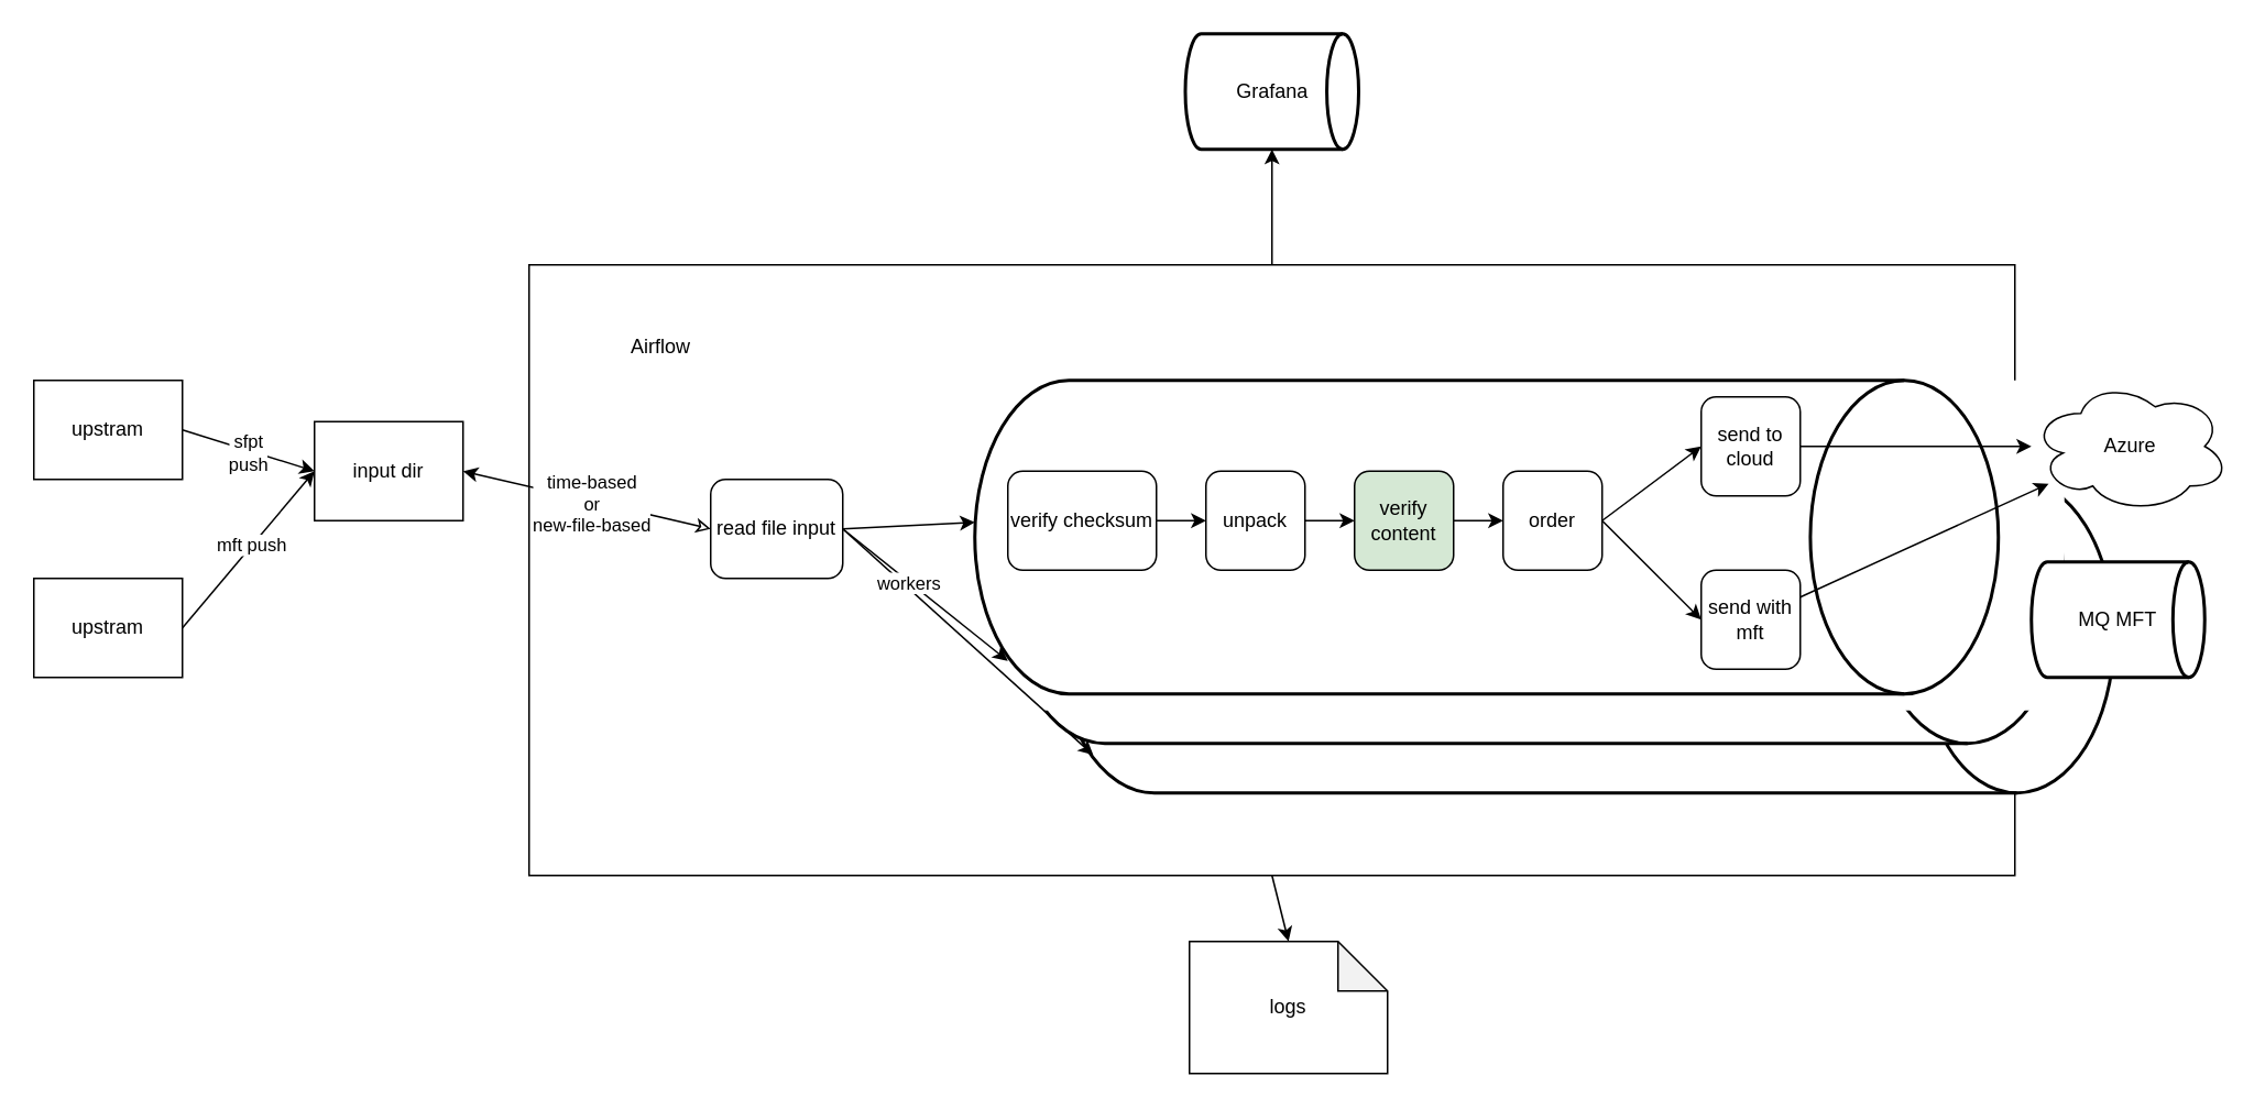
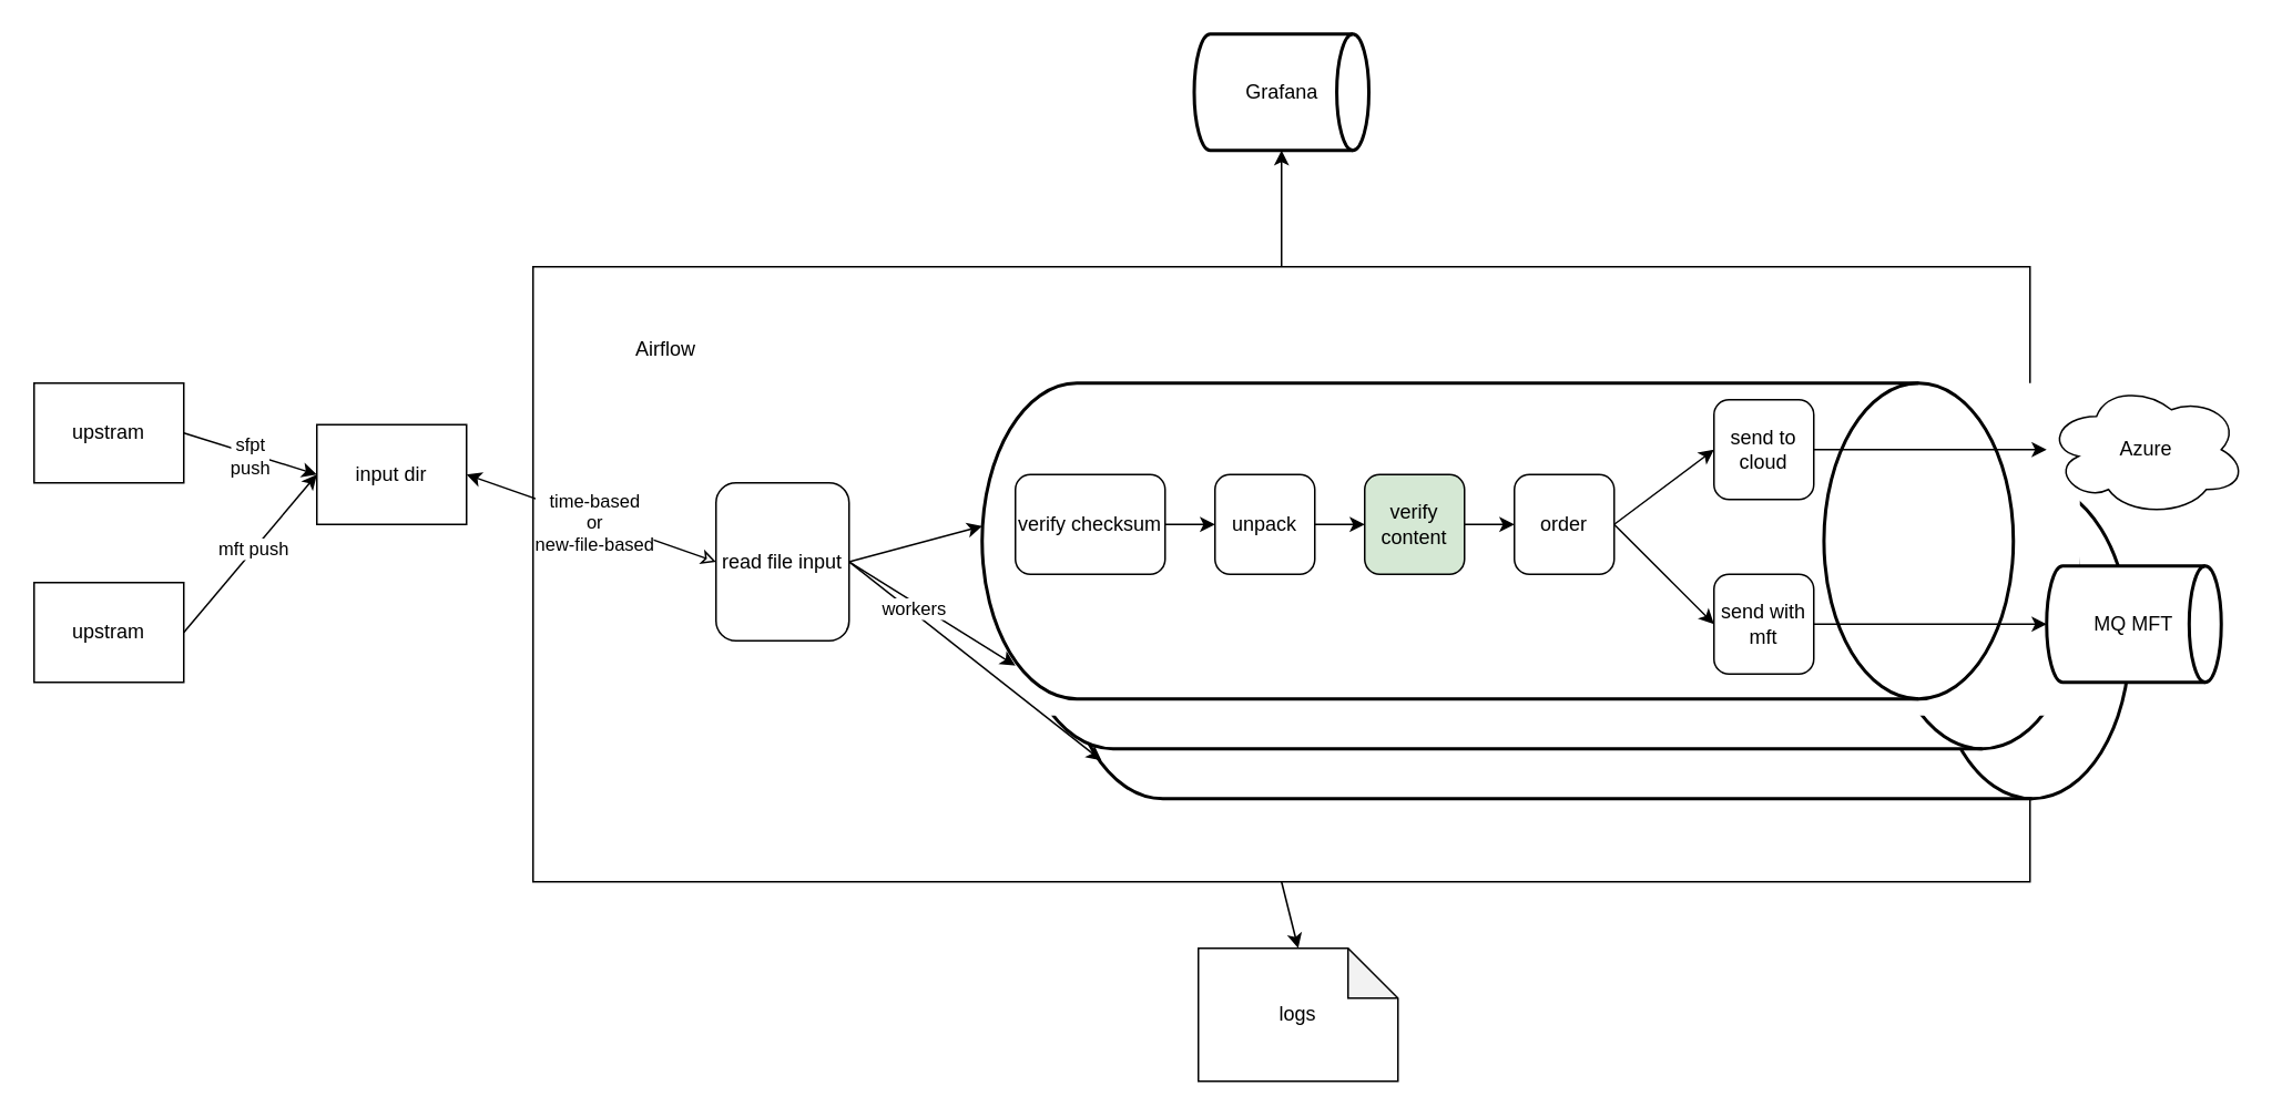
  <mxCell id="0" />
  <mxCell id="1" parent="0" />
  <mxCell id="2" value="" style="rounded=0;whiteSpace=wrap;html=1;" parent="1" vertex="1"><mxGeometry x="320" y="160" width="900" height="370" as="geometry" /></mxCell>
  <mxCell id="3" value="upstram" style="rounded=0;whiteSpace=wrap;html=1;" parent="1" vertex="1"><mxGeometry x="20" y="230" width="90" height="60" as="geometry" /></mxCell>
  <mxCell id="4" value="input dir" style="rounded=0;whiteSpace=wrap;html=1;" parent="1" vertex="1"><mxGeometry x="190" y="255" width="90" height="60" as="geometry" /></mxCell>
  <mxCell id="5" value="" style="endArrow=classic;html=1;rounded=0;exitX=1;exitY=0.5;exitDx=0;exitDy=0;entryX=0;entryY=0.5;entryDx=0;entryDy=0;" parent="1" source="3" target="4" edge="1"><mxGeometry width="50" height="50" relative="1" as="geometry"><mxPoint x="170" y="440" as="sourcePoint" /><mxPoint x="220" y="390" as="targetPoint" /></mxGeometry></mxCell>
  <mxCell id="6" value="&lt;div&gt;sfpt&lt;/div&gt;&lt;div&gt;push&lt;/div&gt;" style="edgeLabel;html=1;align=center;verticalAlign=middle;resizable=0;points=[];" parent="5" vertex="1" connectable="0"><mxGeometry x="0.12" y="-2" relative="1" as="geometry"><mxPoint x="-5" y="-2" as="offset" /></mxGeometry></mxCell>
- <mxCell id="7" value="read file input" style="rounded=1;whiteSpace=wrap;html=1;" parent="1" vertex="1"><mxGeometry x="430" y="290" width="80" height="60" as="geometry" /></mxCell>
+ <mxCell id="7" value="read file input" style="rounded=1;whiteSpace=wrap;html=1;" parent="1" vertex="1"><mxGeometry x="430" y="290" width="80" height="95" as="geometry" /></mxCell>
  <mxCell id="8" value="Grafana" style="strokeWidth=2;html=1;shape=mxgraph.flowchart.direct_data;whiteSpace=wrap;" parent="1" vertex="1"><mxGeometry x="717.5" y="20" width="105" height="70" as="geometry" /></mxCell>
  <mxCell id="9" value="upstram" style="rounded=0;whiteSpace=wrap;html=1;" parent="1" vertex="1"><mxGeometry x="20" y="350" width="90" height="60" as="geometry" /></mxCell>
  <mxCell id="10" value="" style="endArrow=classic;html=1;rounded=0;entryX=0;entryY=0.5;entryDx=0;entryDy=0;exitX=1;exitY=0.5;exitDx=0;exitDy=0;" parent="1" source="9" target="4" edge="1"><mxGeometry width="50" height="50" relative="1" as="geometry"><mxPoint x="480" y="320" as="sourcePoint" /><mxPoint x="530" y="270" as="targetPoint" /></mxGeometry></mxCell>
  <mxCell id="11" value="mft push" style="edgeLabel;html=1;align=center;verticalAlign=middle;resizable=0;points=[];" parent="10" vertex="1" connectable="0"><mxGeometry x="0.04" y="1" relative="1" as="geometry"><mxPoint as="offset" /></mxGeometry></mxCell>
  <mxCell id="12" value="" style="strokeWidth=2;html=1;shape=mxgraph.flowchart.direct_data;whiteSpace=wrap;" parent="1" vertex="1"><mxGeometry x="640" y="290" width="640" height="190" as="geometry" /></mxCell>
  <mxCell id="13" value="" style="strokeWidth=2;html=1;shape=mxgraph.flowchart.direct_data;whiteSpace=wrap;fontColor=#ABABAB;" parent="1" vertex="1"><mxGeometry x="610" y="260" width="640" height="190" as="geometry" /></mxCell>
  <mxCell id="14" value="" style="group;labelBorderColor=none;labelBackgroundColor=none;fontColor=#5DFF35;" parent="1" vertex="1" connectable="0"><mxGeometry x="610" y="230" width="740" height="200" as="geometry" /></mxCell>
  <mxCell id="15" value="" style="group;dashed=1;dashPattern=1 2;fillColor=default;fontColor=#39FF32;" parent="14" vertex="1" connectable="0"><mxGeometry width="640" height="200" as="geometry" /></mxCell>
  <mxCell id="16" value="" style="strokeWidth=2;html=1;shape=mxgraph.flowchart.direct_data;whiteSpace=wrap;" parent="15" vertex="1"><mxGeometry x="-20" width="620" height="190" as="geometry" /></mxCell>
  <mxCell id="17" value="verify checksum" style="rounded=1;whiteSpace=wrap;html=1;" parent="15" vertex="1"><mxGeometry y="55" width="90" height="60" as="geometry" /></mxCell>
  <mxCell id="18" value="unpack" style="rounded=1;whiteSpace=wrap;html=1;" parent="15" vertex="1"><mxGeometry x="120" y="55" width="60" height="60" as="geometry" /></mxCell>
  <mxCell id="19" value="verify content" style="rounded=1;whiteSpace=wrap;html=1;fillColor=#d5e8d4;" parent="15" vertex="1"><mxGeometry x="210" y="55" width="60" height="60" as="geometry" /></mxCell>
  <mxCell id="20" value="order" style="rounded=1;whiteSpace=wrap;html=1;" parent="15" vertex="1"><mxGeometry x="300" y="55" width="60" height="60" as="geometry" /></mxCell>
  <mxCell id="21" value="send to cloud" style="rounded=1;whiteSpace=wrap;html=1;" parent="15" vertex="1"><mxGeometry x="420" y="10" width="60" height="60" as="geometry" /></mxCell>
  <mxCell id="22" value="" style="endArrow=classic;html=1;rounded=0;exitX=1;exitY=0.5;exitDx=0;exitDy=0;entryX=0;entryY=0.5;entryDx=0;entryDy=0;" parent="15" source="17" target="18" edge="1"><mxGeometry width="50" height="50" relative="1" as="geometry"><mxPoint x="100" y="35" as="sourcePoint" /><mxPoint x="150" y="-15" as="targetPoint" /></mxGeometry></mxCell>
  <mxCell id="23" value="" style="endArrow=classic;html=1;rounded=0;exitX=1;exitY=0.5;exitDx=0;exitDy=0;entryX=0;entryY=0.5;entryDx=0;entryDy=0;" parent="15" source="18" target="19" edge="1"><mxGeometry width="50" height="50" relative="1" as="geometry"><mxPoint x="240" y="245" as="sourcePoint" /><mxPoint x="290" y="195" as="targetPoint" /></mxGeometry></mxCell>
  <mxCell id="24" value="" style="endArrow=classic;html=1;rounded=0;exitX=1;exitY=0.5;exitDx=0;exitDy=0;entryX=0;entryY=0.5;entryDx=0;entryDy=0;" parent="15" source="19" target="20" edge="1"><mxGeometry width="50" height="50" relative="1" as="geometry"><mxPoint x="240" y="245" as="sourcePoint" /><mxPoint x="290" y="195" as="targetPoint" /></mxGeometry></mxCell>
  <mxCell id="25" value="" style="endArrow=classic;html=1;rounded=0;exitX=1;exitY=0.5;exitDx=0;exitDy=0;entryX=0;entryY=0.5;entryDx=0;entryDy=0;" parent="15" source="20" target="21" edge="1"><mxGeometry width="50" height="50" relative="1" as="geometry"><mxPoint x="240" y="245" as="sourcePoint" /><mxPoint x="290" y="195" as="targetPoint" /></mxGeometry></mxCell>
  <mxCell id="26" value="send with mft" style="rounded=1;whiteSpace=wrap;html=1;" parent="15" vertex="1"><mxGeometry x="420" y="115" width="60" height="60" as="geometry" /></mxCell>
  <mxCell id="27" value="" style="endArrow=classic;html=1;rounded=0;entryX=0;entryY=0.5;entryDx=0;entryDy=0;" parent="15" target="26" edge="1"><mxGeometry width="50" height="50" relative="1" as="geometry"><mxPoint x="360" y="85" as="sourcePoint" /><mxPoint x="360" y="185" as="targetPoint" /></mxGeometry></mxCell>
  <mxCell id="28" value="Azure" style="ellipse;shape=cloud;whiteSpace=wrap;html=1;" parent="14" vertex="1"><mxGeometry x="620" width="120" height="80" as="geometry" /></mxCell>
  <mxCell id="29" value="" style="endArrow=classic;html=1;rounded=0;" parent="14" source="21" target="28" edge="1"><mxGeometry width="50" height="50" relative="1" as="geometry"><mxPoint x="310" y="230" as="sourcePoint" /><mxPoint x="360" y="180" as="targetPoint" /></mxGeometry></mxCell>
  <mxCell id="30" value="MQ MFT" style="strokeWidth=2;html=1;shape=mxgraph.flowchart.direct_data;whiteSpace=wrap;" parent="14" vertex="1"><mxGeometry x="620" y="110" width="105" height="70" as="geometry" /></mxCell>
- <mxCell id="31" value="" style="endArrow=classic;html=1;rounded=0;" parent="14" source="26" target="28" edge="1"><mxGeometry width="50" height="50" relative="1" as="geometry"><mxPoint x="310" y="230" as="sourcePoint" /><mxPoint x="360" y="180" as="targetPoint" /></mxGeometry></mxCell>
+ <mxCell id="31" value="" style="endArrow=classic;html=1;rounded=0;" parent="14" source="26" target="30" edge="1"><mxGeometry width="50" height="50" relative="1" as="geometry"><mxPoint x="310" y="230" as="sourcePoint" /><mxPoint x="360" y="180" as="targetPoint" /></mxGeometry></mxCell>
  <mxCell id="32" value="" style="endArrow=classic;html=1;rounded=0;exitX=1;exitY=0.5;exitDx=0;exitDy=0;entryX=0;entryY=0.453;entryDx=0;entryDy=0;entryPerimeter=0;" parent="1" source="7" target="16" edge="1"><mxGeometry width="50" height="50" relative="1" as="geometry"><mxPoint x="880" y="400" as="sourcePoint" /><mxPoint x="930" y="350" as="targetPoint" /></mxGeometry></mxCell>
  <mxCell id="33" value="" style="endArrow=classic;html=1;rounded=0;exitX=1;exitY=0.5;exitDx=0;exitDy=0;" parent="1" source="7" edge="1"><mxGeometry width="50" height="50" relative="1" as="geometry"><mxPoint x="880" y="400" as="sourcePoint" /><mxPoint x="610" y="400" as="targetPoint" /></mxGeometry></mxCell>
  <mxCell id="34" value="" style="endArrow=classic;html=1;rounded=0;exitX=1;exitY=0.5;exitDx=0;exitDy=0;entryX=0.034;entryY=0.879;entryDx=0;entryDy=0;entryPerimeter=0;" parent="1" source="7" target="12" edge="1"><mxGeometry width="50" height="50" relative="1" as="geometry"><mxPoint x="880" y="400" as="sourcePoint" /><mxPoint x="930" y="350" as="targetPoint" /></mxGeometry></mxCell>
  <mxCell id="35" value="workers" style="edgeLabel;html=1;align=center;verticalAlign=middle;resizable=0;points=[];" parent="34" vertex="1" connectable="0"><mxGeometry x="-0.5" y="2" relative="1" as="geometry"><mxPoint as="offset" /></mxGeometry></mxCell>
  <mxCell id="36" value="" style="endArrow=classic;html=1;rounded=0;entryX=0.5;entryY=1;entryDx=0;entryDy=0;entryPerimeter=0;exitX=0.5;exitY=0;exitDx=0;exitDy=0;" parent="1" source="2" target="8" edge="1"><mxGeometry width="50" height="50" relative="1" as="geometry"><mxPoint x="580" y="400" as="sourcePoint" /><mxPoint x="630" y="350" as="targetPoint" /></mxGeometry></mxCell>
  <mxCell id="37" value="Airflow" style="text;html=1;align=center;verticalAlign=middle;whiteSpace=wrap;rounded=0;" parent="1" vertex="1"><mxGeometry x="370" y="195" width="60" height="30" as="geometry" /></mxCell>
  <mxCell id="38" value="" style="endArrow=classic;html=1;rounded=0;entryX=1;entryY=0.5;entryDx=0;entryDy=0;exitX=0;exitY=0.5;exitDx=0;exitDy=0;startArrow=classic;startFill=0;" parent="1" source="7" target="4" edge="1"><mxGeometry width="50" height="50" relative="1" as="geometry"><mxPoint x="760" y="400" as="sourcePoint" /><mxPoint x="810" y="350" as="targetPoint" /></mxGeometry></mxCell>
  <mxCell id="39" value="time-based&lt;br&gt;or&lt;br&gt;new-file-based" style="edgeLabel;html=1;align=center;verticalAlign=middle;resizable=0;points=[];" parent="38" vertex="1" connectable="0"><mxGeometry x="-0.033" y="1" relative="1" as="geometry"><mxPoint as="offset" /></mxGeometry></mxCell>
  <mxCell id="40" value="logs" style="shape=note;whiteSpace=wrap;html=1;backgroundOutline=1;darkOpacity=0.05;" vertex="1" parent="1"><mxGeometry x="720" y="570" width="120" height="80" as="geometry" /></mxCell>
  <mxCell id="41" value="" style="endArrow=classic;html=1;rounded=0;entryX=0.5;entryY=0;entryDx=0;entryDy=0;entryPerimeter=0;exitX=0.5;exitY=1;exitDx=0;exitDy=0;" edge="1" parent="1" source="2" target="40"><mxGeometry width="50" height="50" relative="1" as="geometry"><mxPoint x="670" y="400" as="sourcePoint" /><mxPoint x="720" y="350" as="targetPoint" /></mxGeometry></mxCell>
